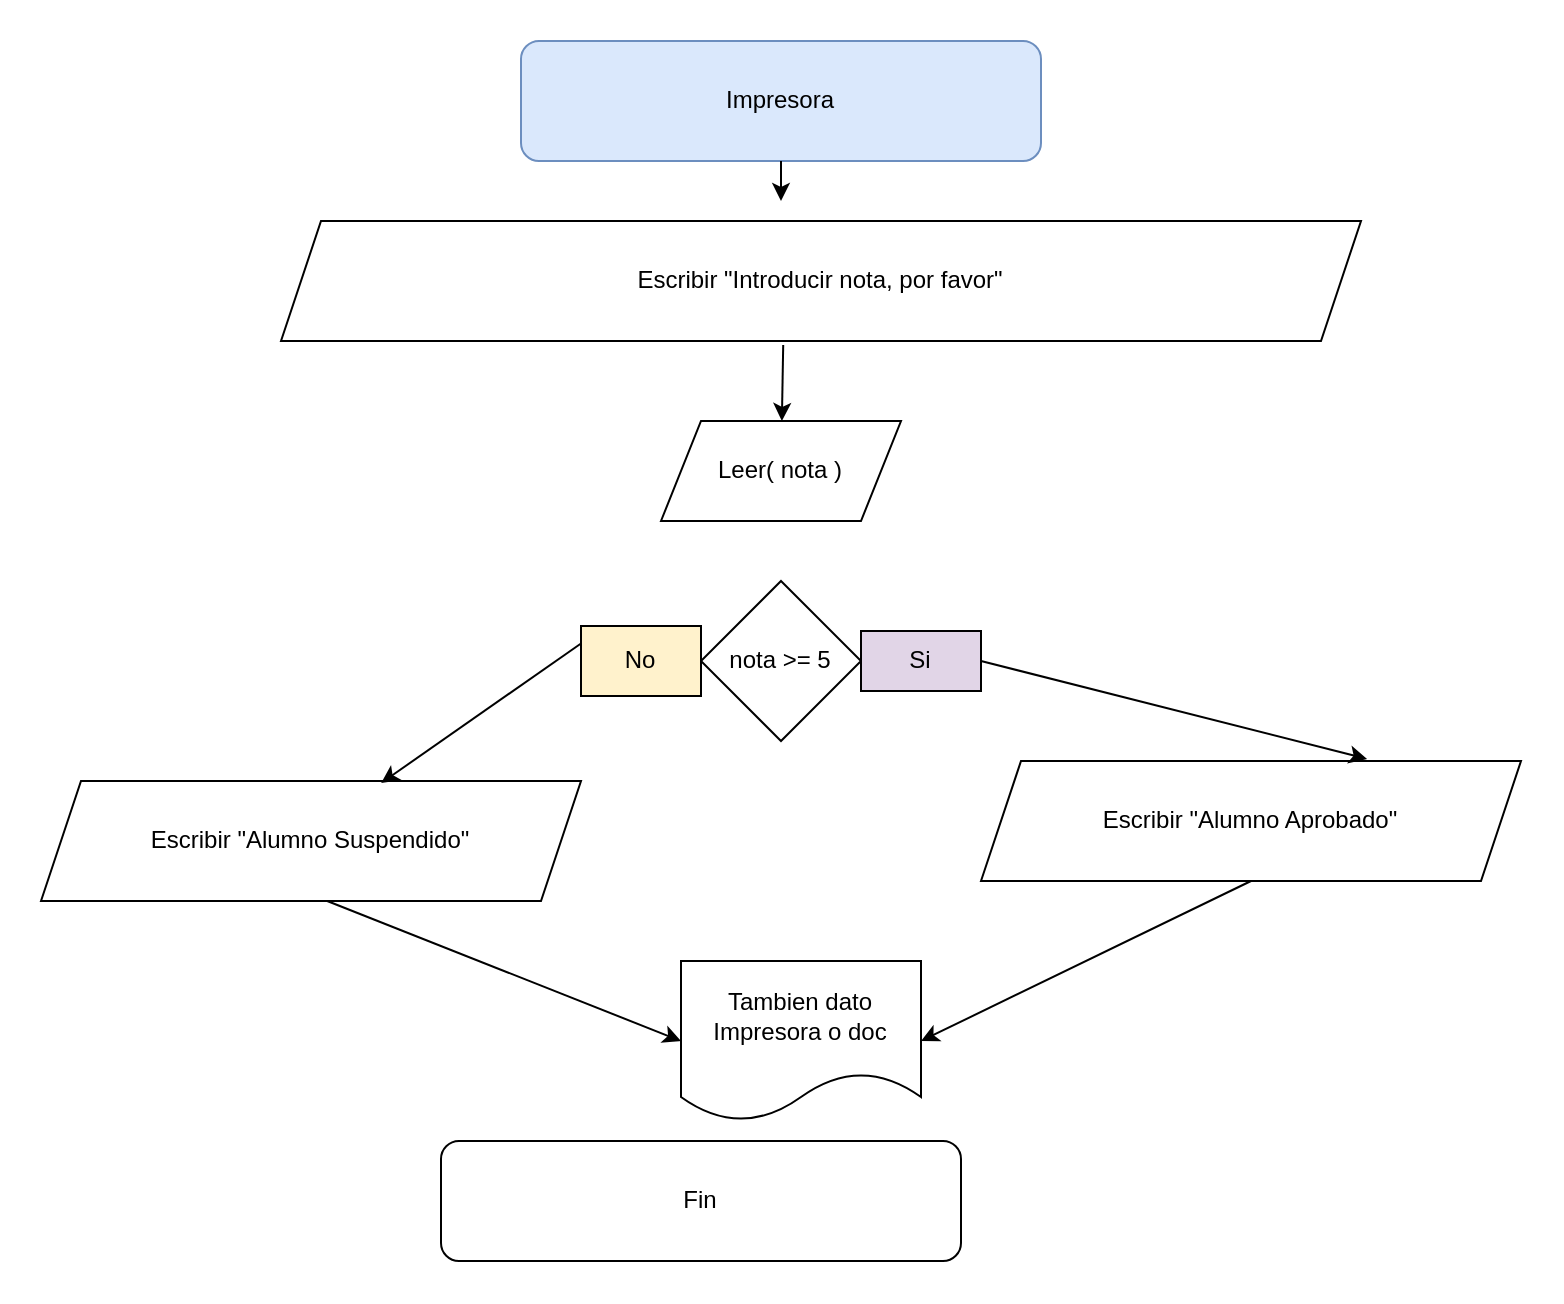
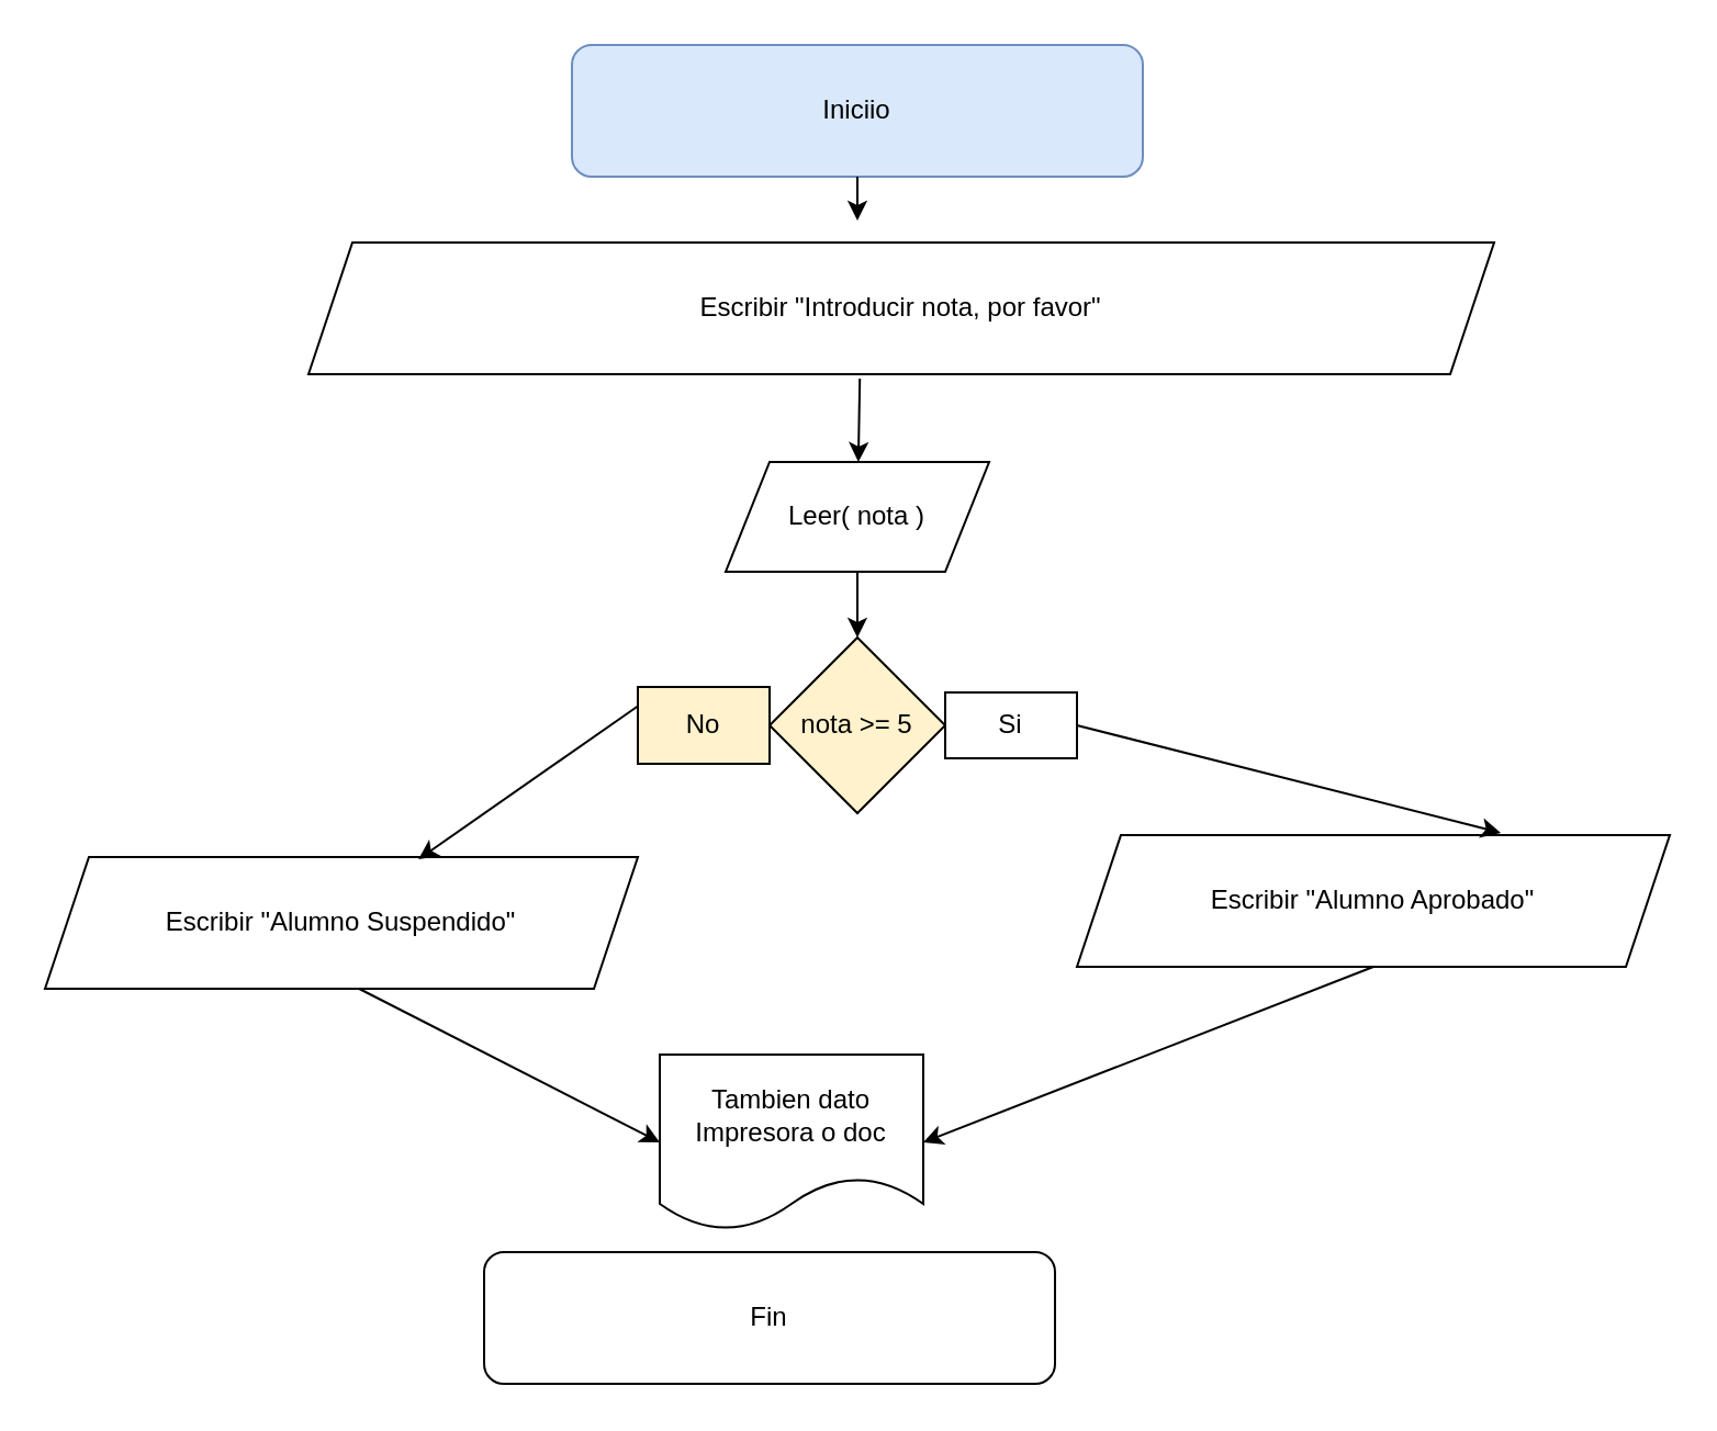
  <mxCell id="0" />
  <mxCell id="1" parent="0" />
- <mxCell id="2" value="Impresora" style="rounded=1;whiteSpace=wrap;html=1;fillColor=#dae8fc;strokeColor=#6c8ebf;" vertex="1" parent="1"><mxGeometry x="260" y="20" width="260" height="60" as="geometry" /></mxCell>
+ <mxCell id="2" value="Iniciio" style="rounded=1;whiteSpace=wrap;html=1;fillColor=#dae8fc;strokeColor=#6c8ebf;" vertex="1" parent="1"><mxGeometry x="260" y="20" width="260" height="60" as="geometry" /></mxCell>
  <mxCell id="3" value="Fin" style="rounded=1;whiteSpace=wrap;html=1;" vertex="1" parent="1"><mxGeometry x="220" y="570" width="260" height="60" as="geometry" /></mxCell>
  <mxCell id="4" value="Escribir &quot;Introducir nota, por favor&quot;" style="shape=parallelogram;perimeter=parallelogramPerimeter;whiteSpace=wrap;html=1;fixedSize=1;" vertex="1" parent="1"><mxGeometry x="140" y="110" width="540" height="60" as="geometry" /></mxCell>
+ <mxCell id="5" value="" style="edgeStyle=orthogonalEdgeStyle;rounded=0;orthogonalLoop=1;jettySize=auto;html=1;" edge="1" parent="1" source="6" target="7"><mxGeometry relative="1" as="geometry" /></mxCell>
  <mxCell id="6" value="Leer( nota )" style="shape=parallelogram;perimeter=parallelogramPerimeter;whiteSpace=wrap;html=1;fixedSize=1;" vertex="1" parent="1"><mxGeometry x="330" y="210" width="120" height="50" as="geometry" /></mxCell>
- <mxCell id="7" value="nota &amp;gt;= 5" style="rhombus;whiteSpace=wrap;html=1;" vertex="1" parent="1"><mxGeometry x="350" y="290" width="80" height="80" as="geometry" /></mxCell>
+ <mxCell id="7" value="nota &amp;gt;= 5" style="rhombus;whiteSpace=wrap;html=1;fillColor=#fff2cc;" vertex="1" parent="1"><mxGeometry x="350" y="290" width="80" height="80" as="geometry" /></mxCell>
  <mxCell id="8" value="" style="endArrow=classic;html=1;rounded=0;exitX=0.5;exitY=1;exitDx=0;exitDy=0;" edge="1" parent="1" source="2"><mxGeometry width="50" height="50" relative="1" as="geometry"><mxPoint x="380" y="310" as="sourcePoint" /><mxPoint x="390" y="100" as="targetPoint" /></mxGeometry></mxCell>
  <mxCell id="9" value="" style="endArrow=classic;html=1;rounded=0;exitX=0.465;exitY=1.033;exitDx=0;exitDy=0;exitPerimeter=0;" edge="1" parent="1" source="4" target="6"><mxGeometry width="50" height="50" relative="1" as="geometry"><mxPoint x="380" y="310" as="sourcePoint" /><mxPoint x="430" y="260" as="targetPoint" /></mxGeometry></mxCell>
  <mxCell id="10" value="Escribir &quot;Alumno Aprobado&quot;" style="shape=parallelogram;perimeter=parallelogramPerimeter;whiteSpace=wrap;html=1;fixedSize=1;" vertex="1" parent="1"><mxGeometry x="490" y="380" width="270" height="60" as="geometry" /></mxCell>
  <mxCell id="11" value="Escribir &quot;Alumno Suspendido&quot;" style="shape=parallelogram;perimeter=parallelogramPerimeter;whiteSpace=wrap;html=1;fixedSize=1;" vertex="1" parent="1"><mxGeometry x="20" y="390" width="270" height="60" as="geometry" /></mxCell>
- <mxCell id="12" value="Si" style="rounded=0;whiteSpace=wrap;html=1;fillColor=#e1d5e7;" vertex="1" parent="1"><mxGeometry x="430" y="315" width="60" height="30" as="geometry" /></mxCell>
+ <mxCell id="12" value="Si" style="rounded=0;whiteSpace=wrap;html=1;" vertex="1" parent="1"><mxGeometry x="430" y="315" width="60" height="30" as="geometry" /></mxCell>
  <mxCell id="13" value="No" style="rounded=0;whiteSpace=wrap;html=1;fillColor=#fff2cc;" vertex="1" parent="1"><mxGeometry x="290" y="312.5" width="60" height="35" as="geometry" /></mxCell>
  <mxCell id="14" value="" style="endArrow=classic;html=1;rounded=0;exitX=0;exitY=0.25;exitDx=0;exitDy=0;entryX=0.63;entryY=0.017;entryDx=0;entryDy=0;entryPerimeter=0;" edge="1" parent="1" source="13" target="11"><mxGeometry width="50" height="50" relative="1" as="geometry"><mxPoint x="380" y="300" as="sourcePoint" /><mxPoint x="430" y="250" as="targetPoint" /></mxGeometry></mxCell>
  <mxCell id="15" value="" style="endArrow=classic;html=1;rounded=0;exitX=1;exitY=0.5;exitDx=0;exitDy=0;entryX=0.715;entryY=-0.017;entryDx=0;entryDy=0;entryPerimeter=0;" edge="1" parent="1" source="12" target="10"><mxGeometry width="50" height="50" relative="1" as="geometry"><mxPoint x="380" y="300" as="sourcePoint" /><mxPoint x="710" y="370" as="targetPoint" /></mxGeometry></mxCell>
  <mxCell id="16" value="" style="endArrow=classic;html=1;rounded=0;exitX=0.53;exitY=1;exitDx=0;exitDy=0;exitPerimeter=0;entryX=0;entryY=0.5;entryDx=0;entryDy=0;" edge="1" parent="1" source="11" target="18"><mxGeometry width="50" height="50" relative="1" as="geometry"><mxPoint x="380" y="300" as="sourcePoint" /><mxPoint x="430" y="250" as="targetPoint" /></mxGeometry></mxCell>
  <mxCell id="17" value="" style="endArrow=classic;html=1;rounded=0;exitX=0.5;exitY=1;exitDx=0;exitDy=0;entryX=1;entryY=0.5;entryDx=0;entryDy=0;" edge="1" parent="1" source="10" target="18"><mxGeometry width="50" height="50" relative="1" as="geometry"><mxPoint x="380" y="300" as="sourcePoint" /><mxPoint x="360" y="510" as="targetPoint" /></mxGeometry></mxCell>
- <mxCell id="18" value="Tambien dato&lt;br&gt;Impresora o doc" style="shape=document;whiteSpace=wrap;html=1;boundedLbl=1;" vertex="1" parent="1"><mxGeometry x="340" y="480" width="120" height="80" as="geometry" /></mxCell>
+ <mxCell id="18" value="Tambien dato&lt;br&gt;Impresora o doc" style="shape=document;whiteSpace=wrap;html=1;boundedLbl=1;" vertex="1" parent="1"><mxGeometry x="300" y="480" width="120" height="80" as="geometry" /></mxCell>
